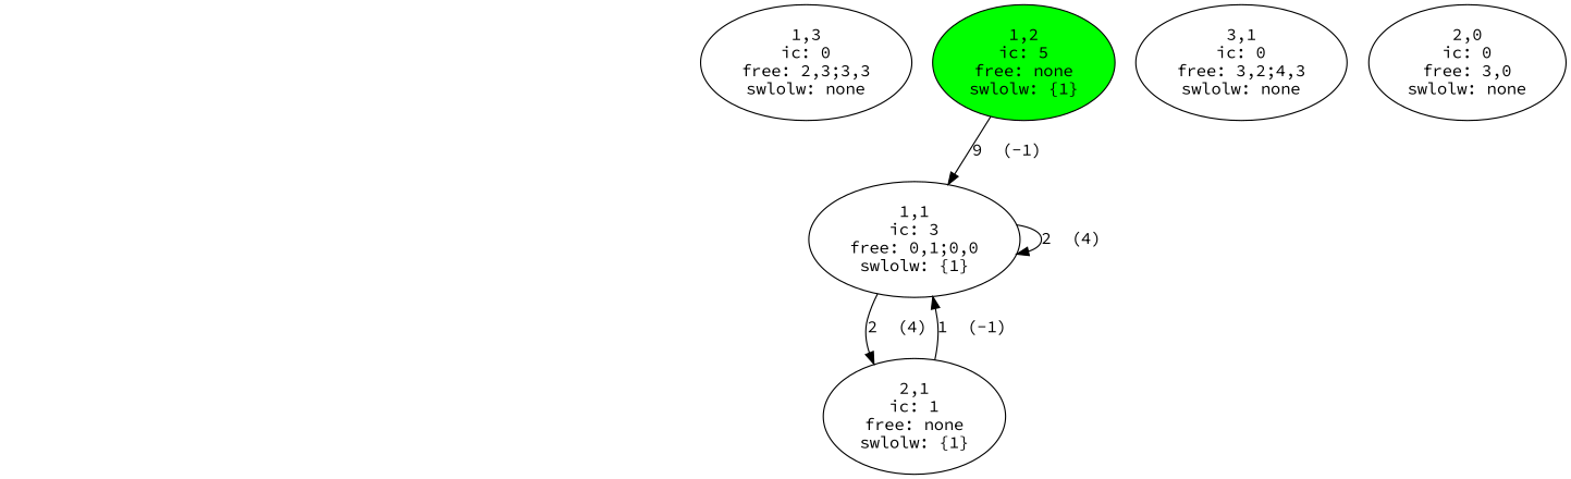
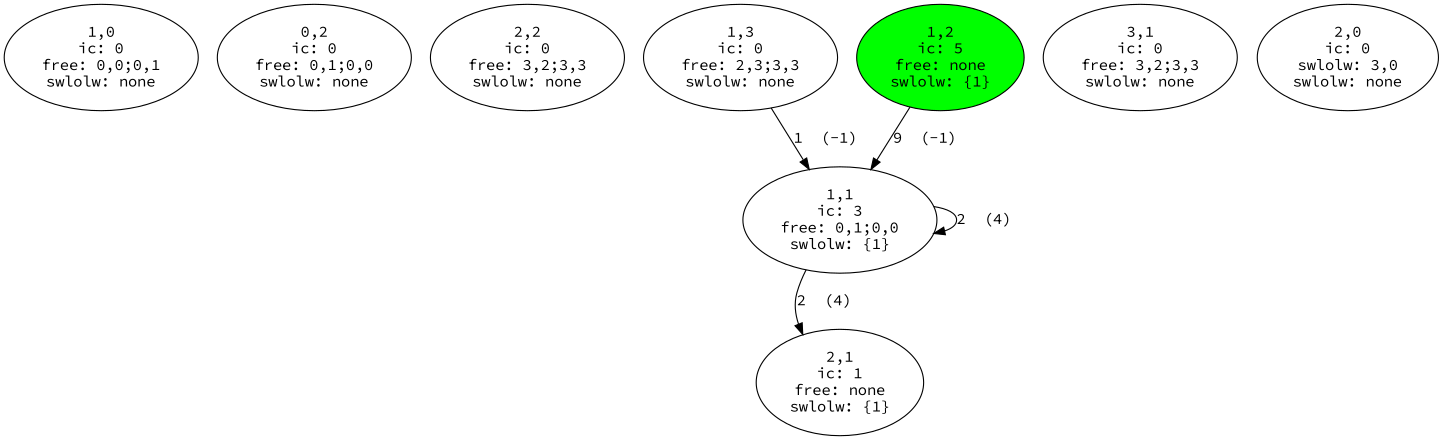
  digraph {
    compound=true
    fontname="Source Code Pro"
    node [fontname="Source Code Pro"]
    edge [fontname="Source Code Pro"]
+   n1 [label="1,0\nic: 0\nfree: 0,0;0,1\nswlolw: none"]
+   n2 [label="0,2\nic: 0\nfree: 0,1;0,0\nswlolw: none"]
+   n3 [label="2,2\nic: 0\nfree: 3,2;3,3\nswlolw: none"]
    n4 [label="1,3\nic: 0\nfree: 2,3;3,3\nswlolw: none"]
-   n5 [label="3,1\nic: 0\nfree: 3,2;4,3\nswlolw: none"]
-   n6 [label="2,0\nic: 0\nfree: 3,0\nswlolw: none"]
+   n5 [label="3,1\nic: 0\nfree: 3,2;3,3\nswlolw: none"]
+   n6 [label="2,0\nic: 0\nswlolw: 3,0\nswlolw: none"]
    n7 [label="1,1\nic: 3\nfree: 0,1;0,0\nswlolw: {1}"]
    n8 [label="2,1\nic: 1\nfree: none\nswlolw: {1}"]
    n9 [fillcolor=green label="1,2\nic: 5\nfree: none\nswlolw: {1}" style=filled]
    n7 -> n7 [label="2  (4) "]
    n7 -> n8 [label="2  (4) "]
-   n8 -> n7 [label="1  (-1) "]
+   n4 -> n7 [label="1  (-1) "]
    n9 -> n7 [label="9  (-1) "]
  }
